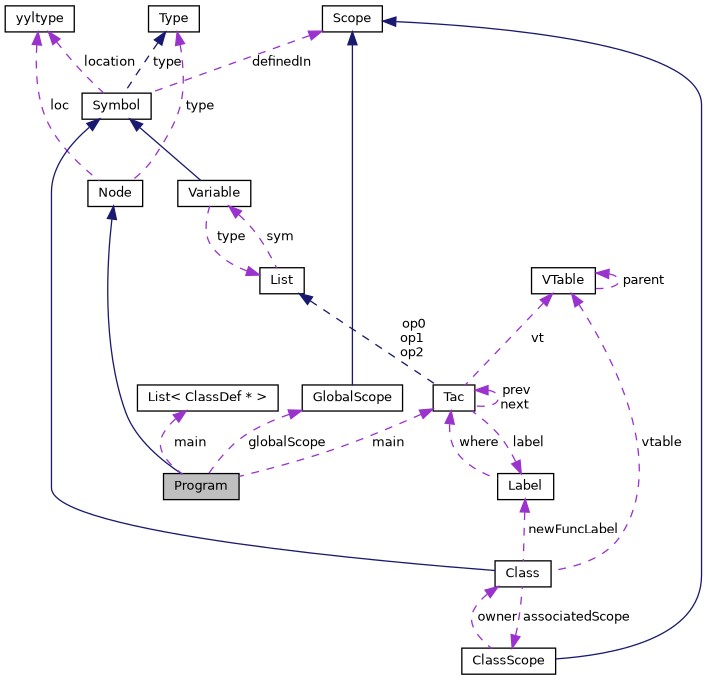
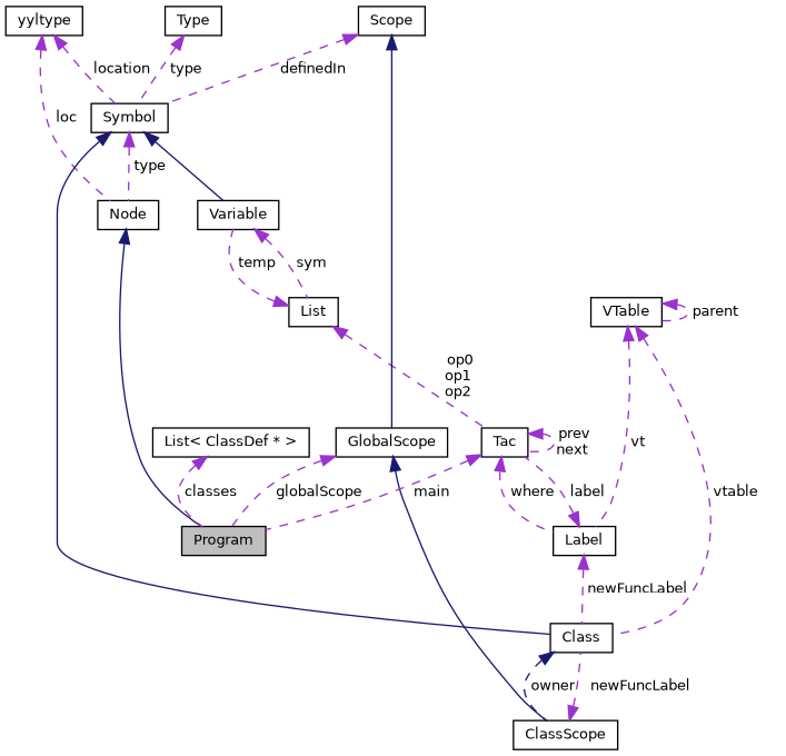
  digraph {
    node [color=black fillcolor=white fontname=Helvetica fontsize=10 shape=record style=filled]
    edge [color=darkorchid3 dir=back fontname=Helvetica fontsize=10 labelfontname=Helvetica labelfontsize=10 style=dashed]
    n1 [fillcolor=grey75 fontcolor=black height=0.2 label=Program width=0.4]
    n2 [height=0.2 label="Node" width=0.4]
    n3 [height=0.2 label=yyltype width=0.4]
    n4 [height=0.2 label=Symbol width=0.4]
    n5 [height=0.2 label=Class width=0.4]
    n6 [height=0.2 label=Variable width=0.4]
    n7 [height=0.2 label=Type width=0.4]
    n8 [height=0.2 label=ClassScope width=0.4]
    n9 [height=0.2 label=List width=0.4]
    n10 [height=0.2 label=Scope width=0.4]
    n11 [height=0.2 label=GlobalScope width=0.4]
    n12 [height=0.2 label=VTable width=0.4]
    n13 [height=0.2 label=Tac width=0.4]
    n14 [height=0.2 label=Label width=0.4]
    n15 [height=0.2 label="List\< ClassDef * \>" width=0.4]
    n2 -> n1 [color=midnightblue style=solid]
    n3 -> n2 [label=" loc"]
    n3 -> n4 [label=" location"]
    n4 -> n5 [color=midnightblue style=solid]
    n4 -> n6 [color=midnightblue style=solid]
-   n5 -> n8 [label=" owner"]
+   n5 -> n8 [color=midnightblue label=" owner"]
    n6 -> n9 [label=" sym"]
-   n7 -> n2 [label=" type"]
-   n7 -> n4 [color=midnightblue label=" type"]
-   n8 -> n5 [label=" associatedScope"]
-   n9 -> n6 [label=" type"]
-   n9 -> n13 [color=midnightblue label=" op0\nop1\nop2"]
+   n4 -> n2 [label=" type"]
+   n7 -> n4 [label=" type"]
+   n8 -> n5 [label=" newFuncLabel"]
+   n9 -> n6 [label=" temp"]
+   n9 -> n13 [label=" op0\nop1\nop2"]
    n10 -> n4 [label=" definedIn"]
-   n10 -> n8 [color=midnightblue style=solid]
+   n11 -> n8 [color=midnightblue style=solid]
    n10 -> n11 [color=midnightblue style=solid]
    n11 -> n1 [label=" globalScope"]
    n12 -> n5 [label=" vtable"]
    n12 -> n12 [label=" parent"]
-   n12 -> n13 [label=" vt"]
+   n12 -> n14 [label=" vt"]
    n13 -> n1 [label=" main"]
    n13 -> n13 [label=" prev\nnext"]
    n13 -> n14 [label=" where"]
    n14 -> n5 [label=" newFuncLabel"]
    n14 -> n13 [label=" label"]
-   n15 -> n1 [label=" main"]
+   n15 -> n1 [label=" classes"]
  }
